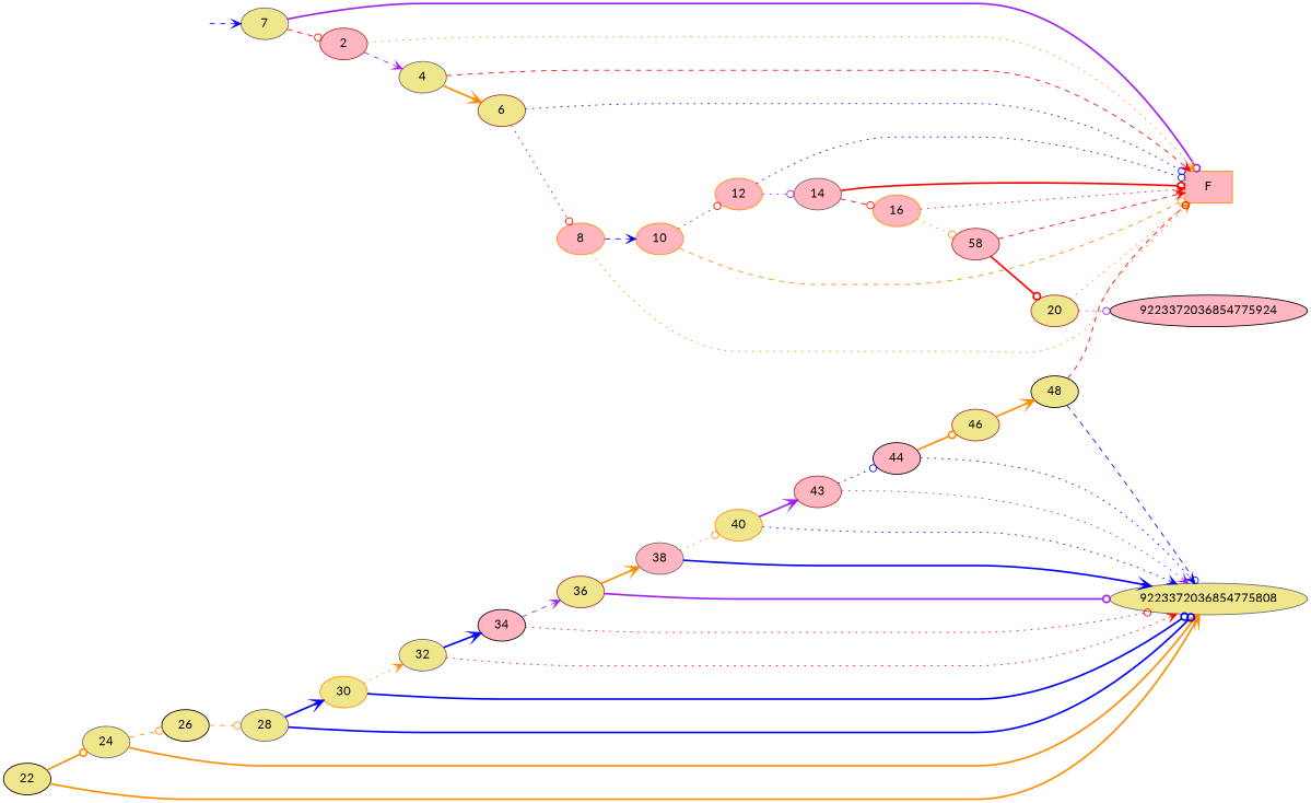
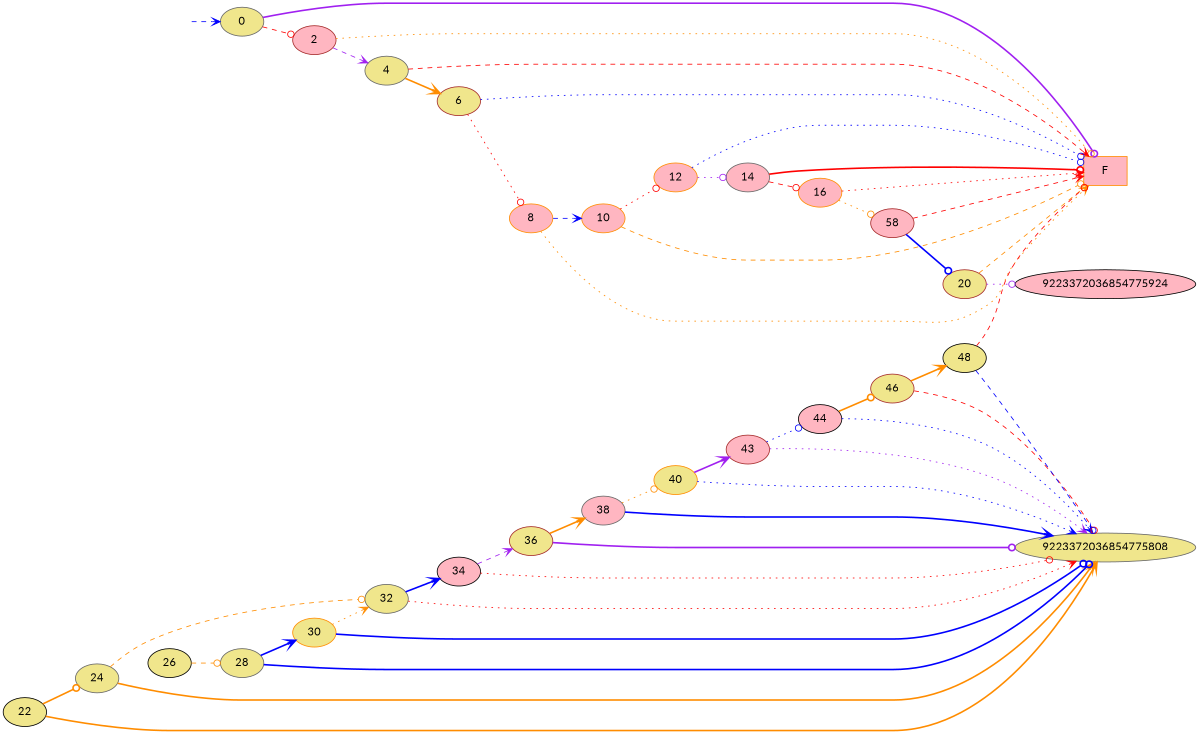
  digraph {
    fontname=Lato
    rankdir=LR
    node [fontname=Lato style=filled color=gray40 fillcolor=khaki]
    edge [arrowhead=odot color=darkorange dir=forward fontname=Lato style=dotted]
    root [style=invis color="" fillcolor=""]
-   n2 [label=7]
+   n2 [label=0]
    n3 [color=darkorange fillcolor=lightpink label=F shape=box]
    n4 [color=brown fillcolor=lightpink label=2]
    n5 [label=4]
    n6 [color=brown label=6]
    n7 [color=darkorange fillcolor=lightpink label=8]
    n8 [color=darkorange fillcolor=lightpink label=10]
    n9 [color=darkorange fillcolor=lightpink label=12]
    n10 [fillcolor=lightpink label=14]
    n11 [color=darkorange fillcolor=lightpink label=16]
    n12 [color=brown fillcolor=lightpink label=58]
    n13 [color=brown label=20]
    9223372036854775924 [color=black fillcolor=lightpink]
    n15 [color=black label=22]
    n16 [label=24]
    9223372036854775808
    n18 [color=black label=26]
    n19 [label=28]
    n20 [color=darkorange label=30]
    n21 [label=32]
    n22 [color=black fillcolor=lightpink label=34]
    n23 [color=brown label=36]
    n24 [fillcolor=lightpink label=38]
    n25 [color=darkorange label=40]
    n26 [color=brown fillcolor=lightpink label=43]
    n27 [color=black fillcolor=lightpink label=44]
    n28 [color=brown label=46]
    n29 [color=black label=48]
    root -> n2 [arrowhead=vee color=blue style=dashed]
    n2 -> n3 [color=purple style=bold]
    n2 -> n4 [color=red style=dashed]
-   n4 -> n3 [arrowhead=vee]
+   n4 -> n3
    n4 -> n5 [arrowhead=vee color=purple style=dashed]
    n5 -> n3 [arrowhead=vee color=red style=dashed]
    n5 -> n6 [arrowhead=vee style=bold]
    n6 -> n3 [color=blue]
    n6 -> n7 [color=red]
    n7 -> n3 [arrowhead=vee]
    n7 -> n8 [arrowhead=vee color=blue style=dashed]
    n8 -> n3 [style=dashed]
    n8 -> n9 [color=red]
    n9 -> n3 [color=blue]
    n9 -> n10 [color=purple]
    n10 -> n3 [color=red style=bold]
    n10 -> n11 [color=red style=dashed]
    n11 -> n3 [arrowhead=vee color=red]
    n11 -> n12
    n12 -> n3 [arrowhead=vee color=red style=dashed]
-   n12 -> n13 [color=red style=bold]
-   n13 -> n3
+   n12 -> n13 [color=blue style=bold]
+   n13 -> n3 [style=dashed]
    n13 -> 9223372036854775924 [color=purple]
    n15 -> n16 [style=bold]
    n15 -> 9223372036854775808 [arrowhead=vee style=bold]
    n16 -> 9223372036854775808 [arrowhead=vee style=bold]
-   n16 -> n18 [style=dashed]
+   n16 -> n21 [style=dashed]
    n18 -> n19 [style=dashed]
    n19 -> 9223372036854775808 [color=blue style=bold]
    n19 -> n20 [arrowhead=vee color=blue style=bold]
    n20 -> 9223372036854775808 [color=blue style=bold]
    n20 -> n21 [arrowhead=vee]
    n21 -> 9223372036854775808 [arrowhead=vee color=red]
    n21 -> n22 [arrowhead=vee color=blue style=bold]
    n22 -> 9223372036854775808 [color=red]
    n22 -> n23 [arrowhead=vee color=purple style=dashed]
    n23 -> 9223372036854775808 [color=purple style=bold]
    n23 -> n24 [arrowhead=vee style=bold]
    n24 -> 9223372036854775808 [arrowhead=vee color=blue style=bold]
    n24 -> n25
    n25 -> 9223372036854775808 [arrowhead=vee color=blue]
    n25 -> n26 [arrowhead=vee color=purple style=bold]
    n26 -> 9223372036854775808 [arrowhead=vee color=purple]
    n26 -> n27 [color=blue]
    n27 -> 9223372036854775808 [arrowhead=vee color=blue]
    n27 -> n28 [style=bold]
+   n28 -> 9223372036854775808 [color=red style=dashed]
    n28 -> n29 [arrowhead=vee style=bold]
    n29 -> n3 [color=red style=dashed]
    n29 -> 9223372036854775808 [color=blue style=dashed]
  }
